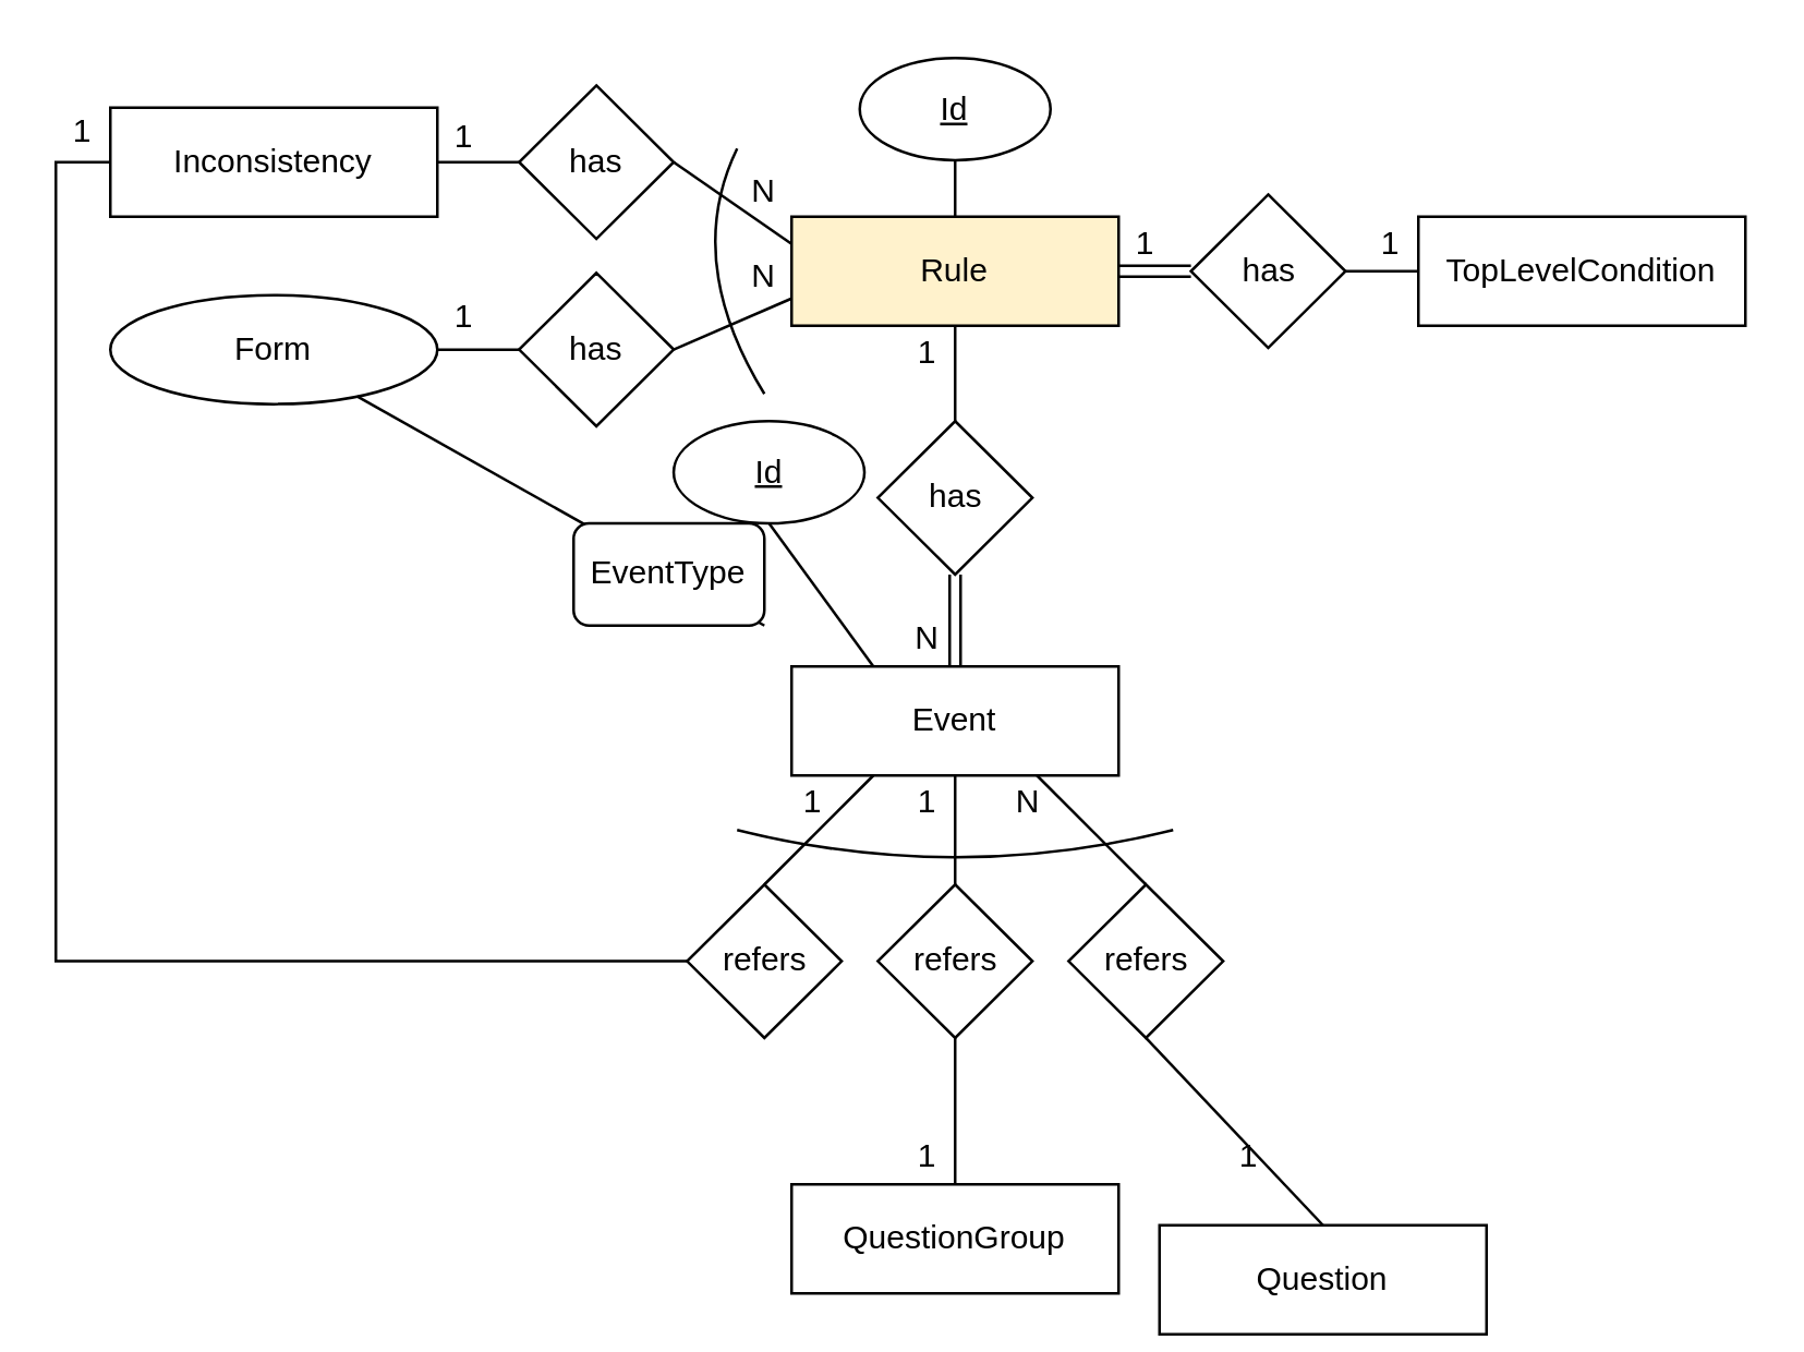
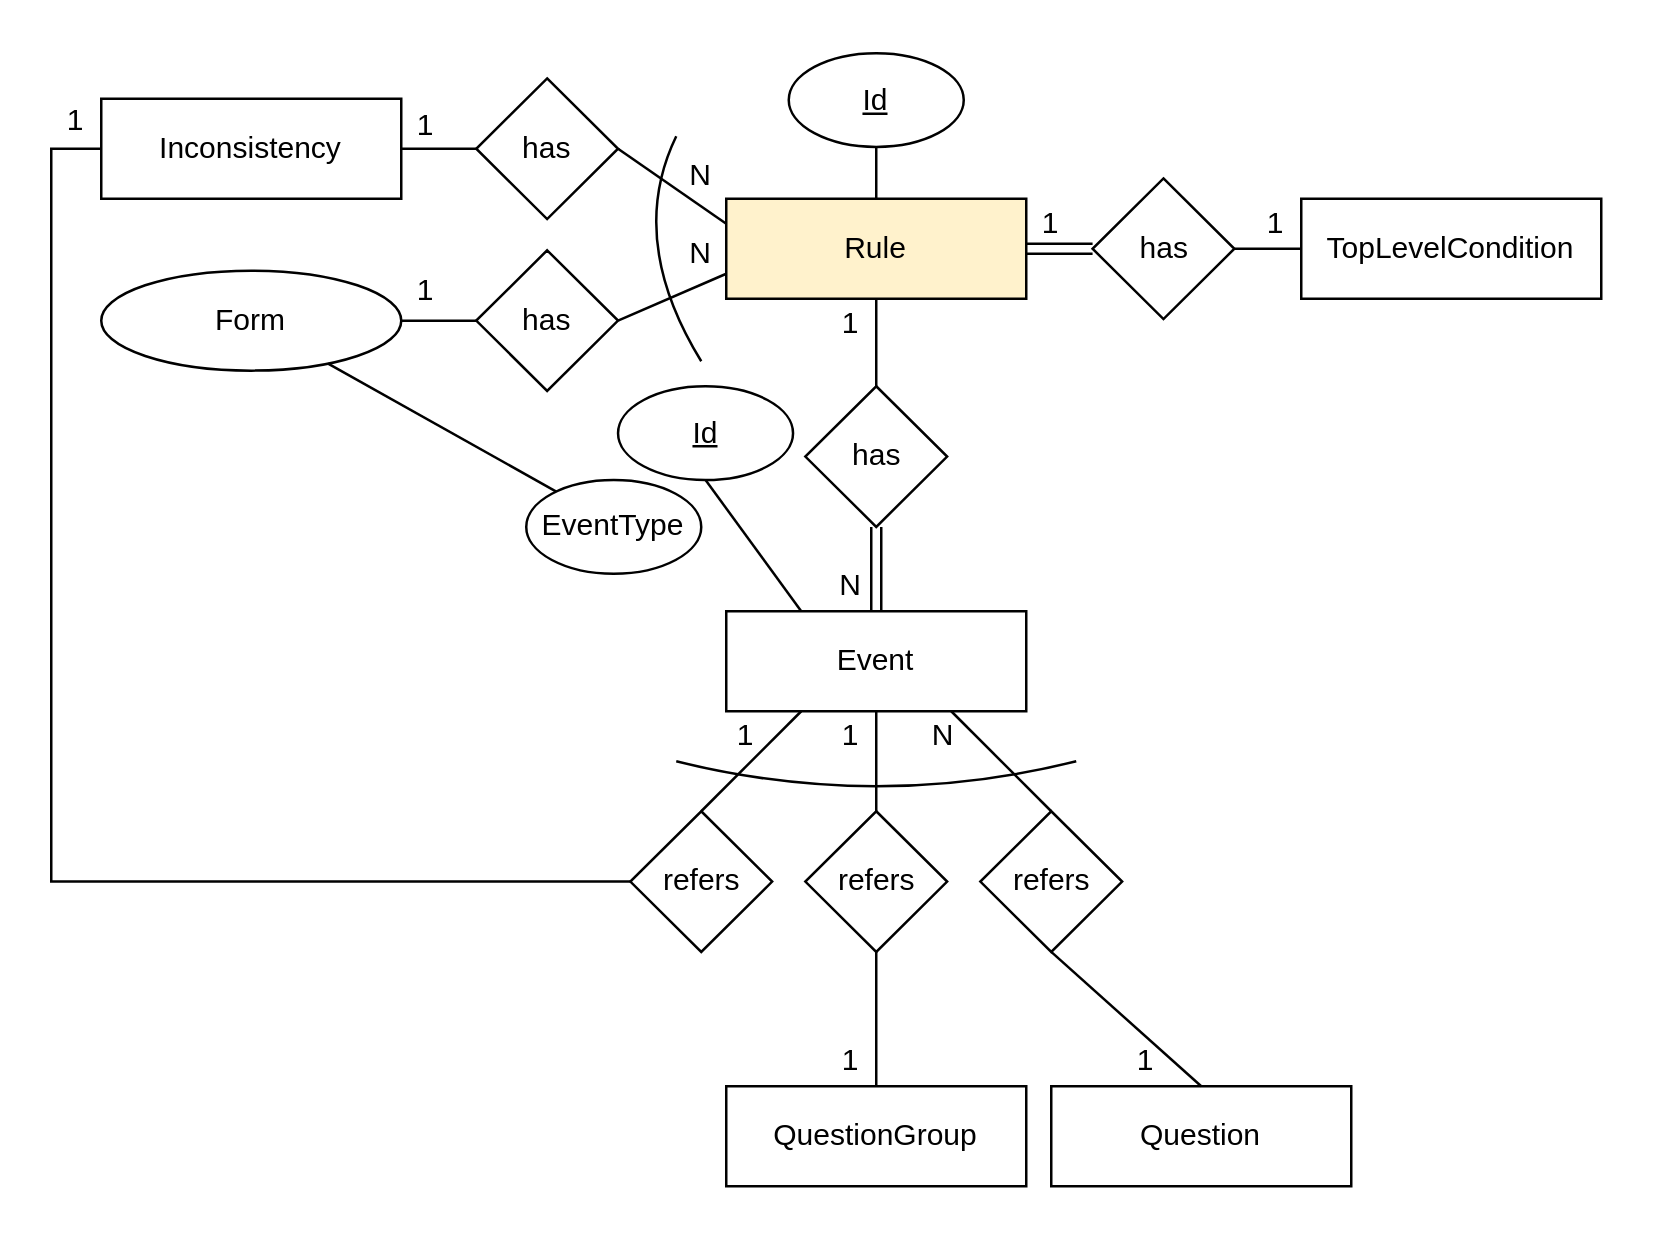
  <mxCell id="0" />
  <mxCell id="1" parent="0" />
  <mxCell id="2" style="rounded=0;orthogonalLoop=1;jettySize=auto;html=1;exitX=1;exitY=0.5;exitDx=0;exitDy=0;entryX=0;entryY=0.75;entryDx=0;entryDy=0;endArrow=none;endFill=0;" parent="1" source="40" target="6" edge="1"><mxGeometry relative="1" as="geometry"><mxPoint x="253.47" y="127.75" as="sourcePoint" /><mxPoint x="253" y="103.25" as="targetPoint" /></mxGeometry></mxCell>
  <mxCell id="3" value="N" style="text;html=1;align=center;verticalAlign=middle;whiteSpace=wrap;rounded=0;" parent="1" vertex="1"><mxGeometry x="270" y="90.75" width="20" height="20" as="geometry" /></mxCell>
  <mxCell id="4" value="" style="rounded=0;orthogonalLoop=1;jettySize=auto;html=1;endArrow=none;endFill=0;" parent="1" source="6" target="9" edge="1"><mxGeometry relative="1" as="geometry" /></mxCell>
  <mxCell id="5" style="edgeStyle=orthogonalEdgeStyle;rounded=0;orthogonalLoop=1;jettySize=auto;html=1;exitX=1;exitY=0.5;exitDx=0;exitDy=0;entryX=0;entryY=0.5;entryDx=0;entryDy=0;endArrow=none;endFill=0;shape=link;" parent="1" source="6" target="38" edge="1"><mxGeometry relative="1" as="geometry"><mxPoint x="436.53" y="99" as="targetPoint" /></mxGeometry></mxCell>
  <mxCell id="6" value="Rule" style="rounded=0;whiteSpace=wrap;html=1;fillColor=#fff2cc;" parent="1" vertex="1"><mxGeometry x="290" y="79" width="120" height="40" as="geometry" /></mxCell>
  <mxCell id="7" value="N" style="text;html=1;align=center;verticalAlign=middle;whiteSpace=wrap;rounded=0;" parent="1" vertex="1"><mxGeometry x="270" y="59.5" width="20" height="20" as="geometry" /></mxCell>
  <mxCell id="8" value="" style="endArrow=none;html=1;rounded=0;curved=1;" parent="1" edge="1"><mxGeometry width="50" height="50" relative="1" as="geometry"><mxPoint x="280" y="144" as="sourcePoint" /><mxPoint x="270" y="54" as="targetPoint" /><Array as="points"><mxPoint x="250" y="95.25" /></Array></mxGeometry></mxCell>
  <mxCell id="9" value="&lt;u&gt;Id&lt;/u&gt;" style="ellipse;whiteSpace=wrap;html=1;" parent="1" vertex="1"><mxGeometry x="315" y="20.75" width="70" height="37.5" as="geometry" /></mxCell>
  <mxCell id="10" value="Inconsistency" style="rounded=0;whiteSpace=wrap;html=1;" parent="1" vertex="1"><mxGeometry x="40" y="39" width="120" height="40" as="geometry" /></mxCell>
  <mxCell id="11" style="rounded=0;orthogonalLoop=1;jettySize=auto;html=1;exitX=0;exitY=0.25;exitDx=0;exitDy=0;entryX=1;entryY=0.5;entryDx=0;entryDy=0;endArrow=none;endFill=0;" parent="1" source="6" target="39" edge="1"><mxGeometry relative="1" as="geometry"><mxPoint x="264" y="84.25" as="sourcePoint" /><mxPoint x="253.47" y="62" as="targetPoint" /></mxGeometry></mxCell>
  <mxCell id="12" style="rounded=0;orthogonalLoop=1;jettySize=auto;html=1;entryX=1;entryY=0.5;entryDx=0;entryDy=0;endArrow=none;endFill=0;exitX=0;exitY=0.5;exitDx=0;exitDy=0;" parent="1" source="39" target="10" edge="1"><mxGeometry relative="1" as="geometry"><mxPoint x="190" y="51" as="sourcePoint" /></mxGeometry></mxCell>
  <mxCell id="13" style="edgeStyle=orthogonalEdgeStyle;rounded=0;orthogonalLoop=1;jettySize=auto;html=1;exitX=1;exitY=0.5;exitDx=0;exitDy=0;entryX=0;entryY=0.5;entryDx=0;entryDy=0;endArrow=none;endFill=0;" parent="1" source="14" target="40" edge="1"><mxGeometry relative="1" as="geometry" /></mxCell>
  <mxCell id="14" value="Form" style="ellipse;whiteSpace=wrap;html=1;" parent="1" vertex="1"><mxGeometry x="40" y="107.75" width="120" height="40" as="geometry" /></mxCell>
  <mxCell id="15" value="1" style="text;html=1;align=center;verticalAlign=middle;whiteSpace=wrap;rounded=0;" parent="1" vertex="1"><mxGeometry x="160" y="39.5" width="20" height="20" as="geometry" /></mxCell>
  <mxCell id="16" value="1" style="text;html=1;align=center;verticalAlign=middle;whiteSpace=wrap;rounded=0;" parent="1" vertex="1"><mxGeometry x="160" y="107.13" width="20" height="16.87" as="geometry" /></mxCell>
  <mxCell id="17" value="TopLevelCondition" style="rounded=0;whiteSpace=wrap;html=1;" parent="1" vertex="1"><mxGeometry x="520" y="79" width="120" height="40" as="geometry" /></mxCell>
  <mxCell id="18" value="1" style="text;html=1;align=center;verticalAlign=middle;whiteSpace=wrap;rounded=0;" parent="1" vertex="1"><mxGeometry x="410" y="79" width="20" height="20" as="geometry" /></mxCell>
  <mxCell id="19" value="1" style="text;html=1;align=center;verticalAlign=middle;whiteSpace=wrap;rounded=0;" parent="1" vertex="1"><mxGeometry x="500" y="79" width="20" height="20" as="geometry" /></mxCell>
  <mxCell id="20" style="edgeStyle=orthogonalEdgeStyle;rounded=0;orthogonalLoop=1;jettySize=auto;html=1;exitX=0.5;exitY=1;exitDx=0;exitDy=0;" parent="1" edge="1"><mxGeometry relative="1" as="geometry"><mxPoint x="640" y="159" as="sourcePoint" /><mxPoint x="640" y="159" as="targetPoint" /></mxGeometry></mxCell>
- <mxCell id="21" value="Question" style="rounded=0;whiteSpace=wrap;html=1;" parent="1" vertex="1"><mxGeometry x="425" y="449" width="120" height="40" as="geometry" /></mxCell>
+ <mxCell id="21" value="Question" style="rounded=0;whiteSpace=wrap;html=1;" parent="1" vertex="1"><mxGeometry x="420" y="434" width="120" height="40" as="geometry" /></mxCell>
  <mxCell id="22" style="edgeStyle=orthogonalEdgeStyle;rounded=0;orthogonalLoop=1;jettySize=auto;html=1;exitX=0.5;exitY=0;exitDx=0;exitDy=0;entryX=0.5;entryY=1;entryDx=0;entryDy=0;endArrow=none;endFill=0;" parent="1" source="24" target="6" edge="1"><mxGeometry relative="1" as="geometry" /></mxCell>
  <mxCell id="23" style="edgeStyle=orthogonalEdgeStyle;rounded=0;orthogonalLoop=1;jettySize=auto;html=1;exitX=0.5;exitY=1;exitDx=0;exitDy=0;entryX=0.5;entryY=0;entryDx=0;entryDy=0;endArrow=none;endFill=0;shape=link;" parent="1" source="24" target="28" edge="1"><mxGeometry relative="1" as="geometry" /></mxCell>
  <mxCell id="24" value="has" style="rhombus;whiteSpace=wrap;html=1;" parent="1" vertex="1"><mxGeometry x="321.64" y="154" width="56.72" height="56.25" as="geometry" /></mxCell>
  <mxCell id="25" style="rounded=0;orthogonalLoop=1;jettySize=auto;html=1;exitX=0.75;exitY=1;exitDx=0;exitDy=0;entryX=0.5;entryY=0;entryDx=0;entryDy=0;endArrow=none;endFill=0;" parent="1" source="28" target="36" edge="1"><mxGeometry relative="1" as="geometry" /></mxCell>
  <mxCell id="26" style="rounded=0;orthogonalLoop=1;jettySize=auto;html=1;exitX=0.25;exitY=1;exitDx=0;exitDy=0;entryX=0.5;entryY=0;entryDx=0;entryDy=0;endArrow=none;endFill=0;" parent="1" source="28" target="44" edge="1"><mxGeometry relative="1" as="geometry" /></mxCell>
  <mxCell id="27" style="edgeStyle=orthogonalEdgeStyle;rounded=0;orthogonalLoop=1;jettySize=auto;html=1;exitX=0.5;exitY=1;exitDx=0;exitDy=0;entryX=0.5;entryY=0;entryDx=0;entryDy=0;endArrow=none;endFill=0;" parent="1" source="28" target="46" edge="1"><mxGeometry relative="1" as="geometry" /></mxCell>
  <mxCell id="28" value="Event" style="rounded=0;whiteSpace=wrap;html=1;" parent="1" vertex="1"><mxGeometry x="290" y="244" width="120" height="40" as="geometry" /></mxCell>
  <mxCell id="29" style="rounded=0;orthogonalLoop=1;jettySize=auto;html=1;exitX=0.5;exitY=1;exitDx=0;exitDy=0;entryX=0.25;entryY=0;entryDx=0;entryDy=0;endArrow=none;endFill=0;" parent="1" source="30" target="28" edge="1"><mxGeometry relative="1" as="geometry" /></mxCell>
  <mxCell id="30" value="&lt;u&gt;Id&lt;/u&gt;" style="ellipse;whiteSpace=wrap;html=1;" parent="1" vertex="1"><mxGeometry x="246.72" y="154" width="70" height="37.5" as="geometry" /></mxCell>
  <mxCell id="31" style="rounded=0;orthogonalLoop=1;jettySize=auto;html=1;exitX=1;exitY=1;exitDx=0;exitDy=0;endArrow=none;endFill=0;" parent="1" source="32" target="14" edge="1"><mxGeometry relative="1" as="geometry" /></mxCell>
- <mxCell id="32" value="EventType" style="whiteSpace=wrap;html=1;rounded=1;" parent="1" vertex="1"><mxGeometry x="210" y="191.5" width="70" height="37.5" as="geometry" /></mxCell>
+ <mxCell id="32" value="EventType" style="ellipse;whiteSpace=wrap;html=1;" parent="1" vertex="1"><mxGeometry x="210" y="191.5" width="70" height="37.5" as="geometry" /></mxCell>
  <mxCell id="33" value="1" style="text;html=1;align=center;verticalAlign=middle;whiteSpace=wrap;rounded=0;" parent="1" vertex="1"><mxGeometry x="330" y="119" width="20" height="20" as="geometry" /></mxCell>
  <mxCell id="34" value="N" style="text;html=1;align=center;verticalAlign=middle;whiteSpace=wrap;rounded=0;" parent="1" vertex="1"><mxGeometry x="330" y="224" width="20" height="20" as="geometry" /></mxCell>
  <mxCell id="35" style="rounded=0;orthogonalLoop=1;jettySize=auto;html=1;exitX=0.5;exitY=1;exitDx=0;exitDy=0;entryX=0.5;entryY=0;entryDx=0;entryDy=0;endArrow=none;endFill=0;" parent="1" source="36" target="21" edge="1"><mxGeometry relative="1" as="geometry" /></mxCell>
  <mxCell id="36" value="refers" style="rhombus;whiteSpace=wrap;html=1;" parent="1" vertex="1"><mxGeometry x="391.64" y="324" width="56.72" height="56.25" as="geometry" /></mxCell>
  <mxCell id="37" style="edgeStyle=orthogonalEdgeStyle;rounded=0;orthogonalLoop=1;jettySize=auto;html=1;exitX=1;exitY=0.5;exitDx=0;exitDy=0;entryX=0;entryY=0.5;entryDx=0;entryDy=0;endArrow=none;endFill=0;" parent="1" source="38" target="17" edge="1"><mxGeometry relative="1" as="geometry" /></mxCell>
  <mxCell id="38" value="has" style="rhombus;whiteSpace=wrap;html=1;" parent="1" vertex="1"><mxGeometry x="436.53" y="70.88" width="56.72" height="56.25" as="geometry" /></mxCell>
  <mxCell id="39" value="has" style="rhombus;whiteSpace=wrap;html=1;" parent="1" vertex="1"><mxGeometry x="190" y="30.88" width="56.72" height="56.25" as="geometry" /></mxCell>
  <mxCell id="40" value="has" style="rhombus;whiteSpace=wrap;html=1;" parent="1" vertex="1"><mxGeometry x="190" y="99.63" width="56.72" height="56.25" as="geometry" /></mxCell>
  <mxCell id="41" value="N" style="text;html=1;align=center;verticalAlign=middle;whiteSpace=wrap;rounded=0;" parent="1" vertex="1"><mxGeometry x="367" y="284" width="20" height="20" as="geometry" /></mxCell>
  <mxCell id="42" value="1" style="text;html=1;align=center;verticalAlign=middle;whiteSpace=wrap;rounded=0;" parent="1" vertex="1"><mxGeometry x="448.36" y="414" width="20" height="20" as="geometry" /></mxCell>
  <mxCell id="43" style="edgeStyle=orthogonalEdgeStyle;rounded=0;orthogonalLoop=1;jettySize=auto;html=1;exitX=0;exitY=0.5;exitDx=0;exitDy=0;entryX=0;entryY=0.5;entryDx=0;entryDy=0;endArrow=none;endFill=0;" parent="1" source="44" target="10" edge="1"><mxGeometry relative="1" as="geometry" /></mxCell>
  <mxCell id="44" value="refers" style="rhombus;whiteSpace=wrap;html=1;" parent="1" vertex="1"><mxGeometry x="251.64" y="324" width="56.72" height="56.25" as="geometry" /></mxCell>
  <mxCell id="45" style="edgeStyle=orthogonalEdgeStyle;rounded=0;orthogonalLoop=1;jettySize=auto;html=1;exitX=0.5;exitY=1;exitDx=0;exitDy=0;entryX=0.5;entryY=0;entryDx=0;entryDy=0;endArrow=none;endFill=0;" parent="1" source="46" target="47" edge="1"><mxGeometry relative="1" as="geometry" /></mxCell>
  <mxCell id="46" value="refers" style="rhombus;whiteSpace=wrap;html=1;" parent="1" vertex="1"><mxGeometry x="321.64" y="324" width="56.72" height="56.25" as="geometry" /></mxCell>
  <mxCell id="47" value="QuestionGroup" style="rounded=0;whiteSpace=wrap;html=1;" parent="1" vertex="1"><mxGeometry x="290" y="434" width="120" height="40" as="geometry" /></mxCell>
  <mxCell id="48" value="1" style="text;html=1;align=center;verticalAlign=middle;whiteSpace=wrap;rounded=0;" parent="1" vertex="1"><mxGeometry x="288.36" y="284" width="20" height="20" as="geometry" /></mxCell>
  <mxCell id="49" value="1" style="text;html=1;align=center;verticalAlign=middle;whiteSpace=wrap;rounded=0;" parent="1" vertex="1"><mxGeometry x="330" y="414" width="20" height="20" as="geometry" /></mxCell>
  <mxCell id="50" value="1" style="text;html=1;align=center;verticalAlign=middle;whiteSpace=wrap;rounded=0;" parent="1" vertex="1"><mxGeometry x="330" y="284" width="20" height="20" as="geometry" /></mxCell>
  <mxCell id="51" value="1" style="text;html=1;align=center;verticalAlign=middle;whiteSpace=wrap;rounded=0;" parent="1" vertex="1"><mxGeometry x="20" y="38.25" width="20" height="20" as="geometry" /></mxCell>
  <mxCell id="52" value="" style="endArrow=none;html=1;rounded=0;curved=1;" edge="1" parent="1"><mxGeometry width="50" height="50" relative="1" as="geometry"><mxPoint x="270" y="304" as="sourcePoint" /><mxPoint x="430" y="304" as="targetPoint" /><Array as="points"><mxPoint x="350" y="324" /></Array></mxGeometry></mxCell>
